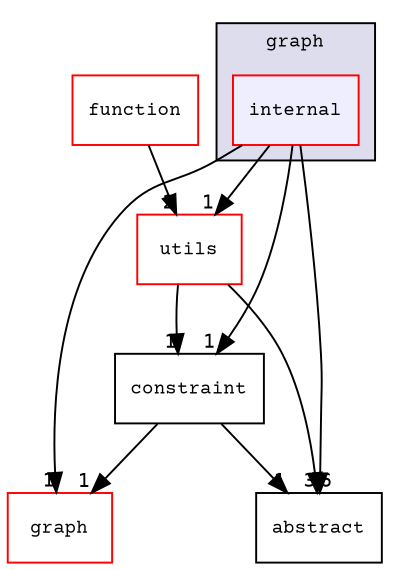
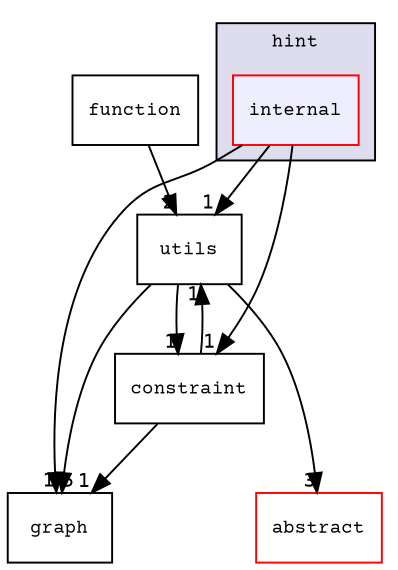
  digraph {
    compound=true
    fontname="Courier Prime"
    node [color=red fillcolor=white fontname="Courier Prime" fontsize=10 shape=box style=filled]
    edge [fontname="Courier Prime" headlabel=1 labeldistance=1.5 labelfontname=Helvetica labelfontsize=10]
    n1 [fillcolor="#eeeeff" label=internal pencolor=black]
-   n2 [label="graph"]
-   n3 [label=abstract color="" fillcolor="" style=""]
-   n4 [label=utils]
+   n2 [color=black label="graph"]
+   n3 [label=abstract fillcolor="" style=""]
+   n4 [color=black label=utils]
    n5 [color=black label=constraint]
-   n6 [label=function]
+   n6 [color=black label=function]
    subgraph cluster_1 {
      bgcolor="#ddddee"
      fontsize=10
-     label="graph"
+     label=hint
      pencolor=black
      n1
    }
    n1 -> n2
-   n1 -> n3 [headlabel=6]
    n1 -> n4
    n1 -> n5
+   n4 -> n2 [headlabel=5]
    n4 -> n3 [headlabel=3]
    n4 -> n5
    n5 -> n2
-   n5 -> n3
+   n5 -> n4
    n6 -> n4 [headlabel=2]
  }
